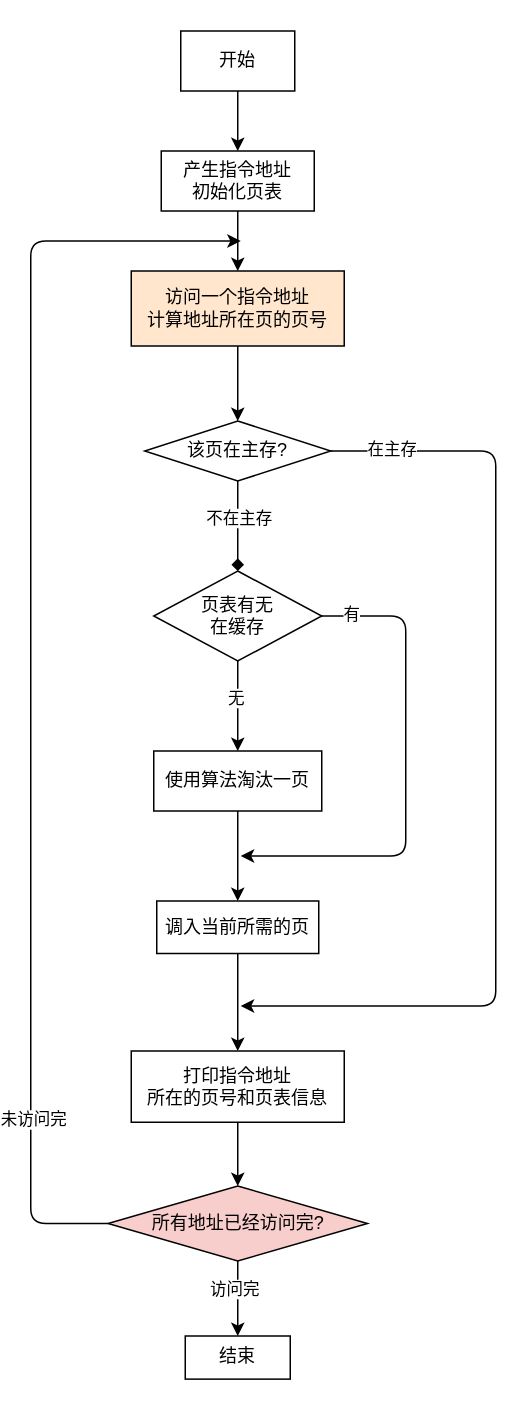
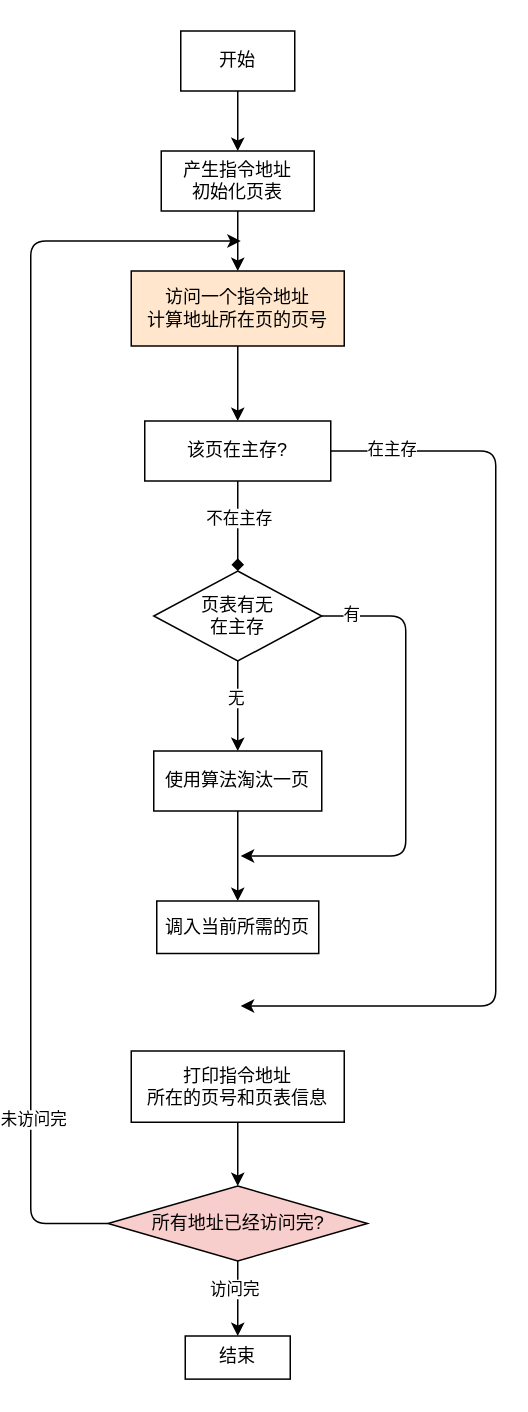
  <mxCell id="0" />
  <mxCell id="1" parent="0" />
  <mxCell id="2" value="" style="edgeStyle=none;html=1;" edge="1" parent="1" source="3" target="5"><mxGeometry relative="1" as="geometry" /></mxCell>
  <mxCell id="3" value="开始" style="whiteSpace=wrap;html=1;" vertex="1" parent="1"><mxGeometry x="120" y="20" width="76" height="40" as="geometry" /></mxCell>
  <mxCell id="4" value="" style="edgeStyle=none;html=1;" edge="1" parent="1" source="5" target="7"><mxGeometry relative="1" as="geometry" /></mxCell>
  <mxCell id="5" value="产生指令地址&lt;br&gt;初始化页表" style="whiteSpace=wrap;html=1;" vertex="1" parent="1"><mxGeometry x="107" y="100" width="102" height="40" as="geometry" /></mxCell>
  <mxCell id="6" value="" style="edgeStyle=none;html=1;" edge="1" parent="1" source="7" target="12"><mxGeometry relative="1" as="geometry" /></mxCell>
  <mxCell id="7" value="访问一个指令地址&lt;br&gt;计算地址所在页的页号" style="whiteSpace=wrap;html=1;fillColor=#ffe6cc;" vertex="1" parent="1"><mxGeometry x="87" y="180" width="142" height="50" as="geometry" /></mxCell>
  <mxCell id="8" value="" style="edgeStyle=none;html=1;endArrow=diamond;" edge="1" parent="1" source="12" target="17"><mxGeometry relative="1" as="geometry" /></mxCell>
  <mxCell id="9" value="不在主存" style="edgeLabel;html=1;align=center;verticalAlign=middle;resizable=0;points=[];" vertex="1" connectable="0" parent="8"><mxGeometry x="-0.206" relative="1" as="geometry"><mxPoint as="offset" /></mxGeometry></mxCell>
  <mxCell id="10" style="edgeStyle=none;html=1;exitX=1;exitY=0.5;exitDx=0;exitDy=0;" edge="1" parent="1" source="12"><mxGeometry relative="1" as="geometry"><mxPoint x="160" y="670" as="targetPoint" /><Array as="points"><mxPoint x="330" y="300" /><mxPoint x="330" y="670" /></Array></mxGeometry></mxCell>
  <mxCell id="11" value="在主存" style="edgeLabel;html=1;align=center;verticalAlign=middle;resizable=0;points=[];" vertex="1" connectable="0" parent="10"><mxGeometry x="-0.926" y="2" relative="1" as="geometry"><mxPoint x="16" as="offset" /></mxGeometry></mxCell>
- <mxCell id="12" value="该页在主存?" style="rhombus;whiteSpace=wrap;html=1;" vertex="1" parent="1"><mxGeometry x="96" y="280" width="124" height="40" as="geometry" /></mxCell>
+ <mxCell id="12" value="该页在主存?" style="whiteSpace=wrap;html=1;rounded=0;" vertex="1" parent="1"><mxGeometry x="96" y="280" width="124" height="40" as="geometry" /></mxCell>
  <mxCell id="13" value="" style="edgeStyle=none;html=1;" edge="1" parent="1" source="17" target="19"><mxGeometry relative="1" as="geometry" /></mxCell>
  <mxCell id="14" value="无" style="edgeLabel;html=1;align=center;verticalAlign=middle;resizable=0;points=[];" vertex="1" connectable="0" parent="13"><mxGeometry x="-0.206" y="-2" relative="1" as="geometry"><mxPoint as="offset" /></mxGeometry></mxCell>
  <mxCell id="15" style="edgeStyle=none;html=1;exitX=1;exitY=0.5;exitDx=0;exitDy=0;" edge="1" parent="1" source="17"><mxGeometry relative="1" as="geometry"><mxPoint x="160" y="570" as="targetPoint" /><Array as="points"><mxPoint x="270" y="410" /><mxPoint x="270" y="570" /></Array></mxGeometry></mxCell>
  <mxCell id="16" value="有" style="edgeLabel;html=1;align=center;verticalAlign=middle;resizable=0;points=[];" vertex="1" connectable="0" parent="15"><mxGeometry x="-0.886" y="2" relative="1" as="geometry"><mxPoint as="offset" /></mxGeometry></mxCell>
- <mxCell id="17" value="页表有无&lt;br&gt;在缓存" style="rhombus;whiteSpace=wrap;html=1;" vertex="1" parent="1"><mxGeometry x="102" y="380" width="112" height="60" as="geometry" /></mxCell>
+ <mxCell id="17" value="页表有无&lt;br&gt;在主存" style="rhombus;whiteSpace=wrap;html=1;" vertex="1" parent="1"><mxGeometry x="102" y="380" width="112" height="60" as="geometry" /></mxCell>
  <mxCell id="18" value="" style="edgeStyle=none;html=1;" edge="1" parent="1" source="19" target="21"><mxGeometry relative="1" as="geometry" /></mxCell>
  <mxCell id="19" value="使用算法淘汰一页" style="whiteSpace=wrap;html=1;" vertex="1" parent="1"><mxGeometry x="102" y="500" width="112" height="40" as="geometry" /></mxCell>
- <mxCell id="20" value="" style="edgeStyle=none;html=1;" edge="1" parent="1" source="21" target="23"><mxGeometry relative="1" as="geometry" /></mxCell>
  <mxCell id="21" value="调入当前所需的页" style="whiteSpace=wrap;html=1;" vertex="1" parent="1"><mxGeometry x="104" y="600" width="108" height="35" as="geometry" /></mxCell>
  <mxCell id="22" value="" style="edgeStyle=none;html=1;" edge="1" parent="1" source="23" target="29"><mxGeometry relative="1" as="geometry" /></mxCell>
  <mxCell id="23" value="打印指令地址&lt;br&gt;所在的页号和页表信息" style="whiteSpace=wrap;html=1;" vertex="1" parent="1"><mxGeometry x="87" y="700" width="142" height="47.5" as="geometry" /></mxCell>
  <mxCell id="24" value="结束" style="whiteSpace=wrap;html=1;" vertex="1" parent="1"><mxGeometry x="123" y="890" width="70" height="28.75" as="geometry" /></mxCell>
  <mxCell id="25" style="edgeStyle=none;html=1;exitX=0.5;exitY=1;exitDx=0;exitDy=0;entryX=0.5;entryY=0;entryDx=0;entryDy=0;" edge="1" parent="1" source="29" target="24"><mxGeometry relative="1" as="geometry" /></mxCell>
  <mxCell id="26" value="访问完" style="edgeLabel;html=1;align=center;verticalAlign=middle;resizable=0;points=[];" vertex="1" connectable="0" parent="25"><mxGeometry x="-0.272" y="-3" relative="1" as="geometry"><mxPoint as="offset" /></mxGeometry></mxCell>
  <mxCell id="27" style="edgeStyle=none;html=1;exitX=0;exitY=0.5;exitDx=0;exitDy=0;" edge="1" parent="1" source="29"><mxGeometry relative="1" as="geometry"><mxPoint x="160" y="160" as="targetPoint" /><Array as="points"><mxPoint x="20" y="815" /><mxPoint x="20" y="160" /></Array></mxGeometry></mxCell>
  <mxCell id="28" value="未访问完" style="edgeLabel;html=1;align=center;verticalAlign=middle;resizable=0;points=[];" vertex="1" connectable="0" parent="27"><mxGeometry x="-0.715" y="-1" relative="1" as="geometry"><mxPoint as="offset" /></mxGeometry></mxCell>
  <mxCell id="29" value="所有地址已经访问完?" style="rhombus;whiteSpace=wrap;html=1;fillColor=#f8cecc;" vertex="1" parent="1"><mxGeometry x="71.5" y="790" width="173" height="50" as="geometry" /></mxCell>
